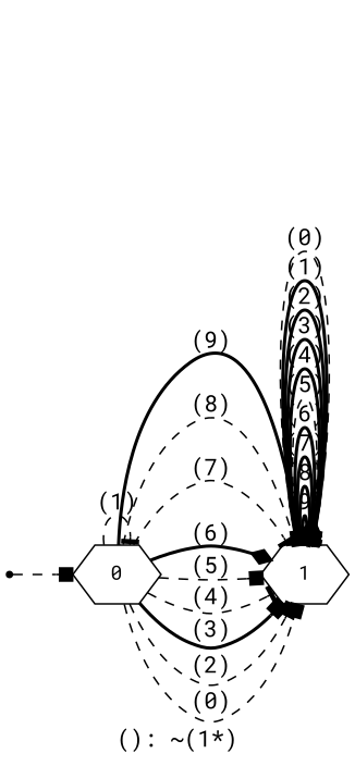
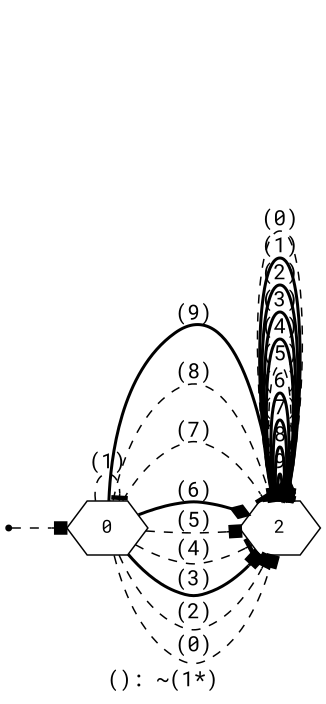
  digraph {
    label="(): ~(1*)"
    rankdir=LR
    fontname="Roboto Mono"
    node [fontsize=12 shape=hexagon fontname="Roboto Mono"]
    edge [style=bold arrowhead=box fontname="Roboto Mono"]
    n1 [label=0]
-   n2 [label=1]
+   n2 [label=2]
    n3 [label=1 shape=point]
    n1 -> n1 [label="(1)" style=dashed arrowhead=tee]
    n1 -> n2 [label="(9)"]
    n1 -> n2 [label="(8)" style=dashed arrowhead=tee]
    n1 -> n2 [label="(7)" style=dashed arrowhead=tee]
    n1 -> n2 [label="(6)" arrowhead=diamond]
    n1 -> n2 [label="(5)" style=dashed]
    n1 -> n2 [label="(4)" style=dashed arrowhead=tee]
    n1 -> n2 [label="(3)"]
    n1 -> n2 [label="(2)" style=dashed]
    n1 -> n2 [label="(0)" style=dashed]
    n2 -> n2 [label="(9)" arrowhead=diamond]
    n2 -> n2 [label="(8)" arrowhead=diamond]
    n2 -> n2 [label="(7)" arrowhead=diamond]
    n2 -> n2 [label="(6)"]
    n2 -> n2 [label="(5)" style=dashed arrowhead=diamond]
    n2 -> n2 [label="(4)"]
    n2 -> n2 [label="(3)" arrowhead=tee]
    n2 -> n2 [label="(2)"]
    n2 -> n2 [label="(1)" arrowhead=diamond]
    n2 -> n2 [label="(0)" style=dashed arrowhead=diamond]
    n3 -> n1 [style=dashed]
  }
